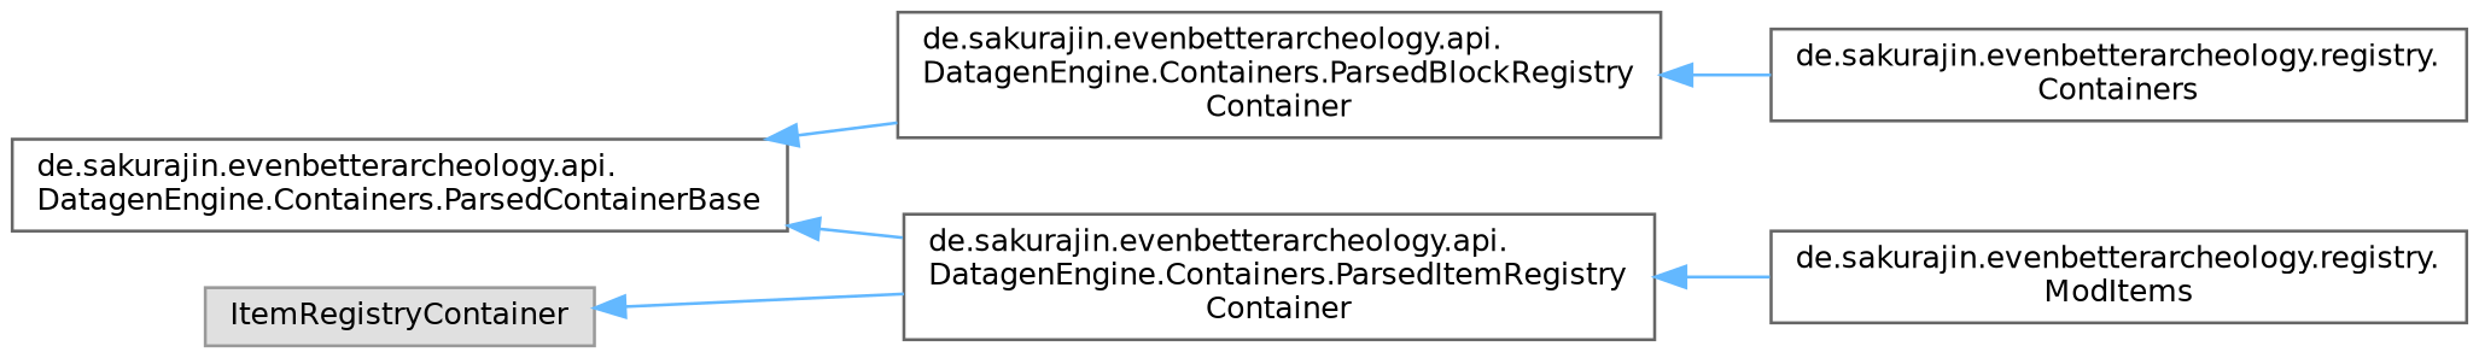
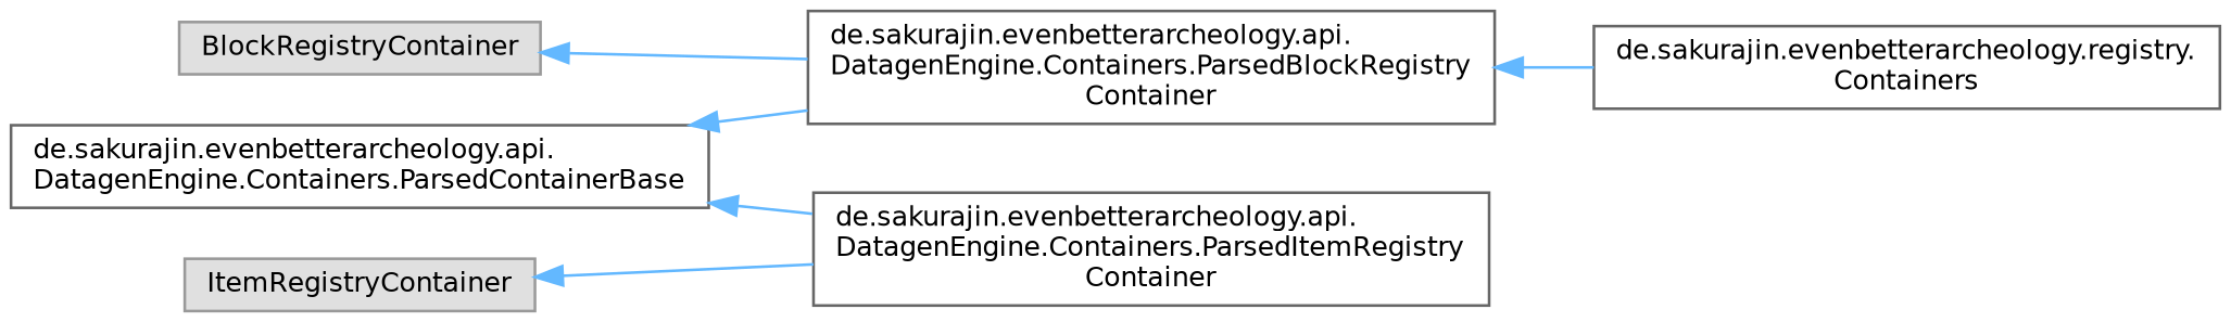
  digraph {
    rankdir=LR
    node [color=grey40 fillcolor=white fontname=Helvetica fontsize=10 shape=box style=filled]
    edge [color=steelblue1 dir=back fontname=Helvetica fontsize=10 labelfontname=Helvetica labelfontsize=10 style=solid]
    n1 [height=0.2 label="de.sakurajin.evenbetterarcheology.api.\lDatagenEngine.Containers.ParsedContainerBase" width=0.4]
    n2 [height=0.2 label="de.sakurajin.evenbetterarcheology.api.\lDatagenEngine.Containers.ParsedBlockRegistry\lContainer" width=0.4]
    n3 [height=0.2 label="de.sakurajin.evenbetterarcheology.api.\lDatagenEngine.Containers.ParsedItemRegistry\lContainer" width=0.4]
    n4 [height=0.2 label="de.sakurajin.evenbetterarcheology.registry.\lContainers" width=0.4]
-   n5 [height=0.2 label="de.sakurajin.evenbetterarcheology.registry.\lModItems" width=0.4]
+   n6 [color=grey60 fillcolor="#E0E0E0" height=0.2 label=BlockRegistryContainer width=0.4]
    n7 [color=grey60 fillcolor="#E0E0E0" height=0.2 label=ItemRegistryContainer width=0.4]
    n1 -> n2
    n1 -> n3
    n2 -> n4
-   n3 -> n5
+   n6 -> n2
    n7 -> n3
  }
